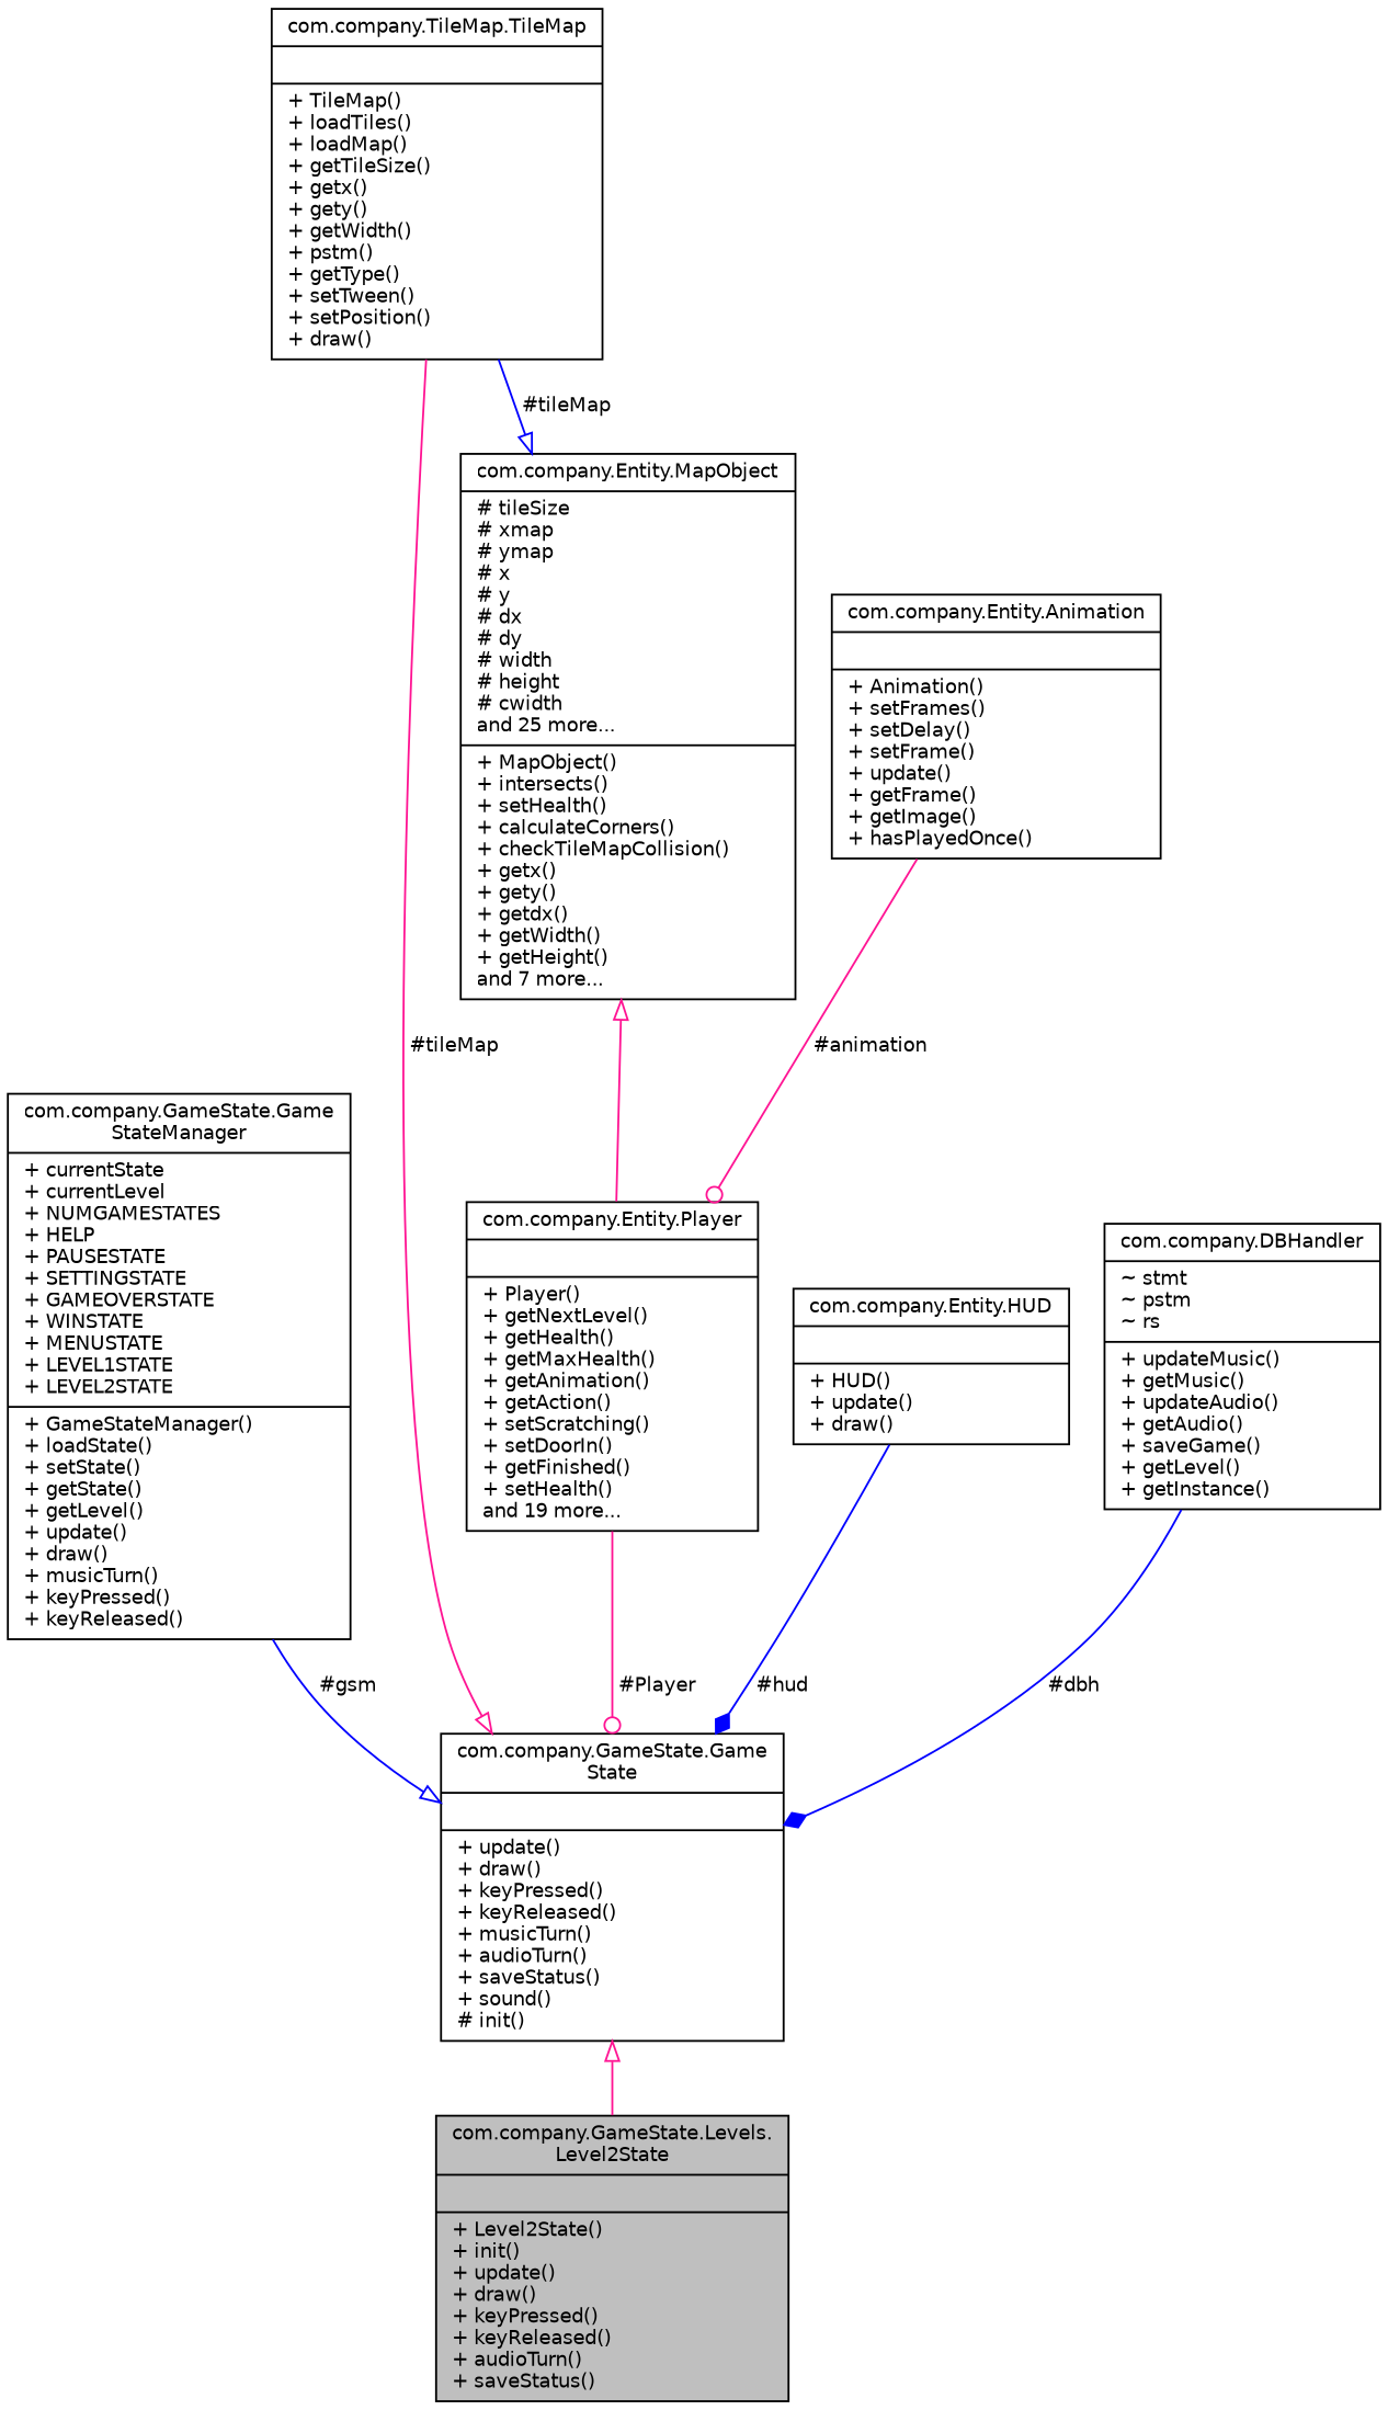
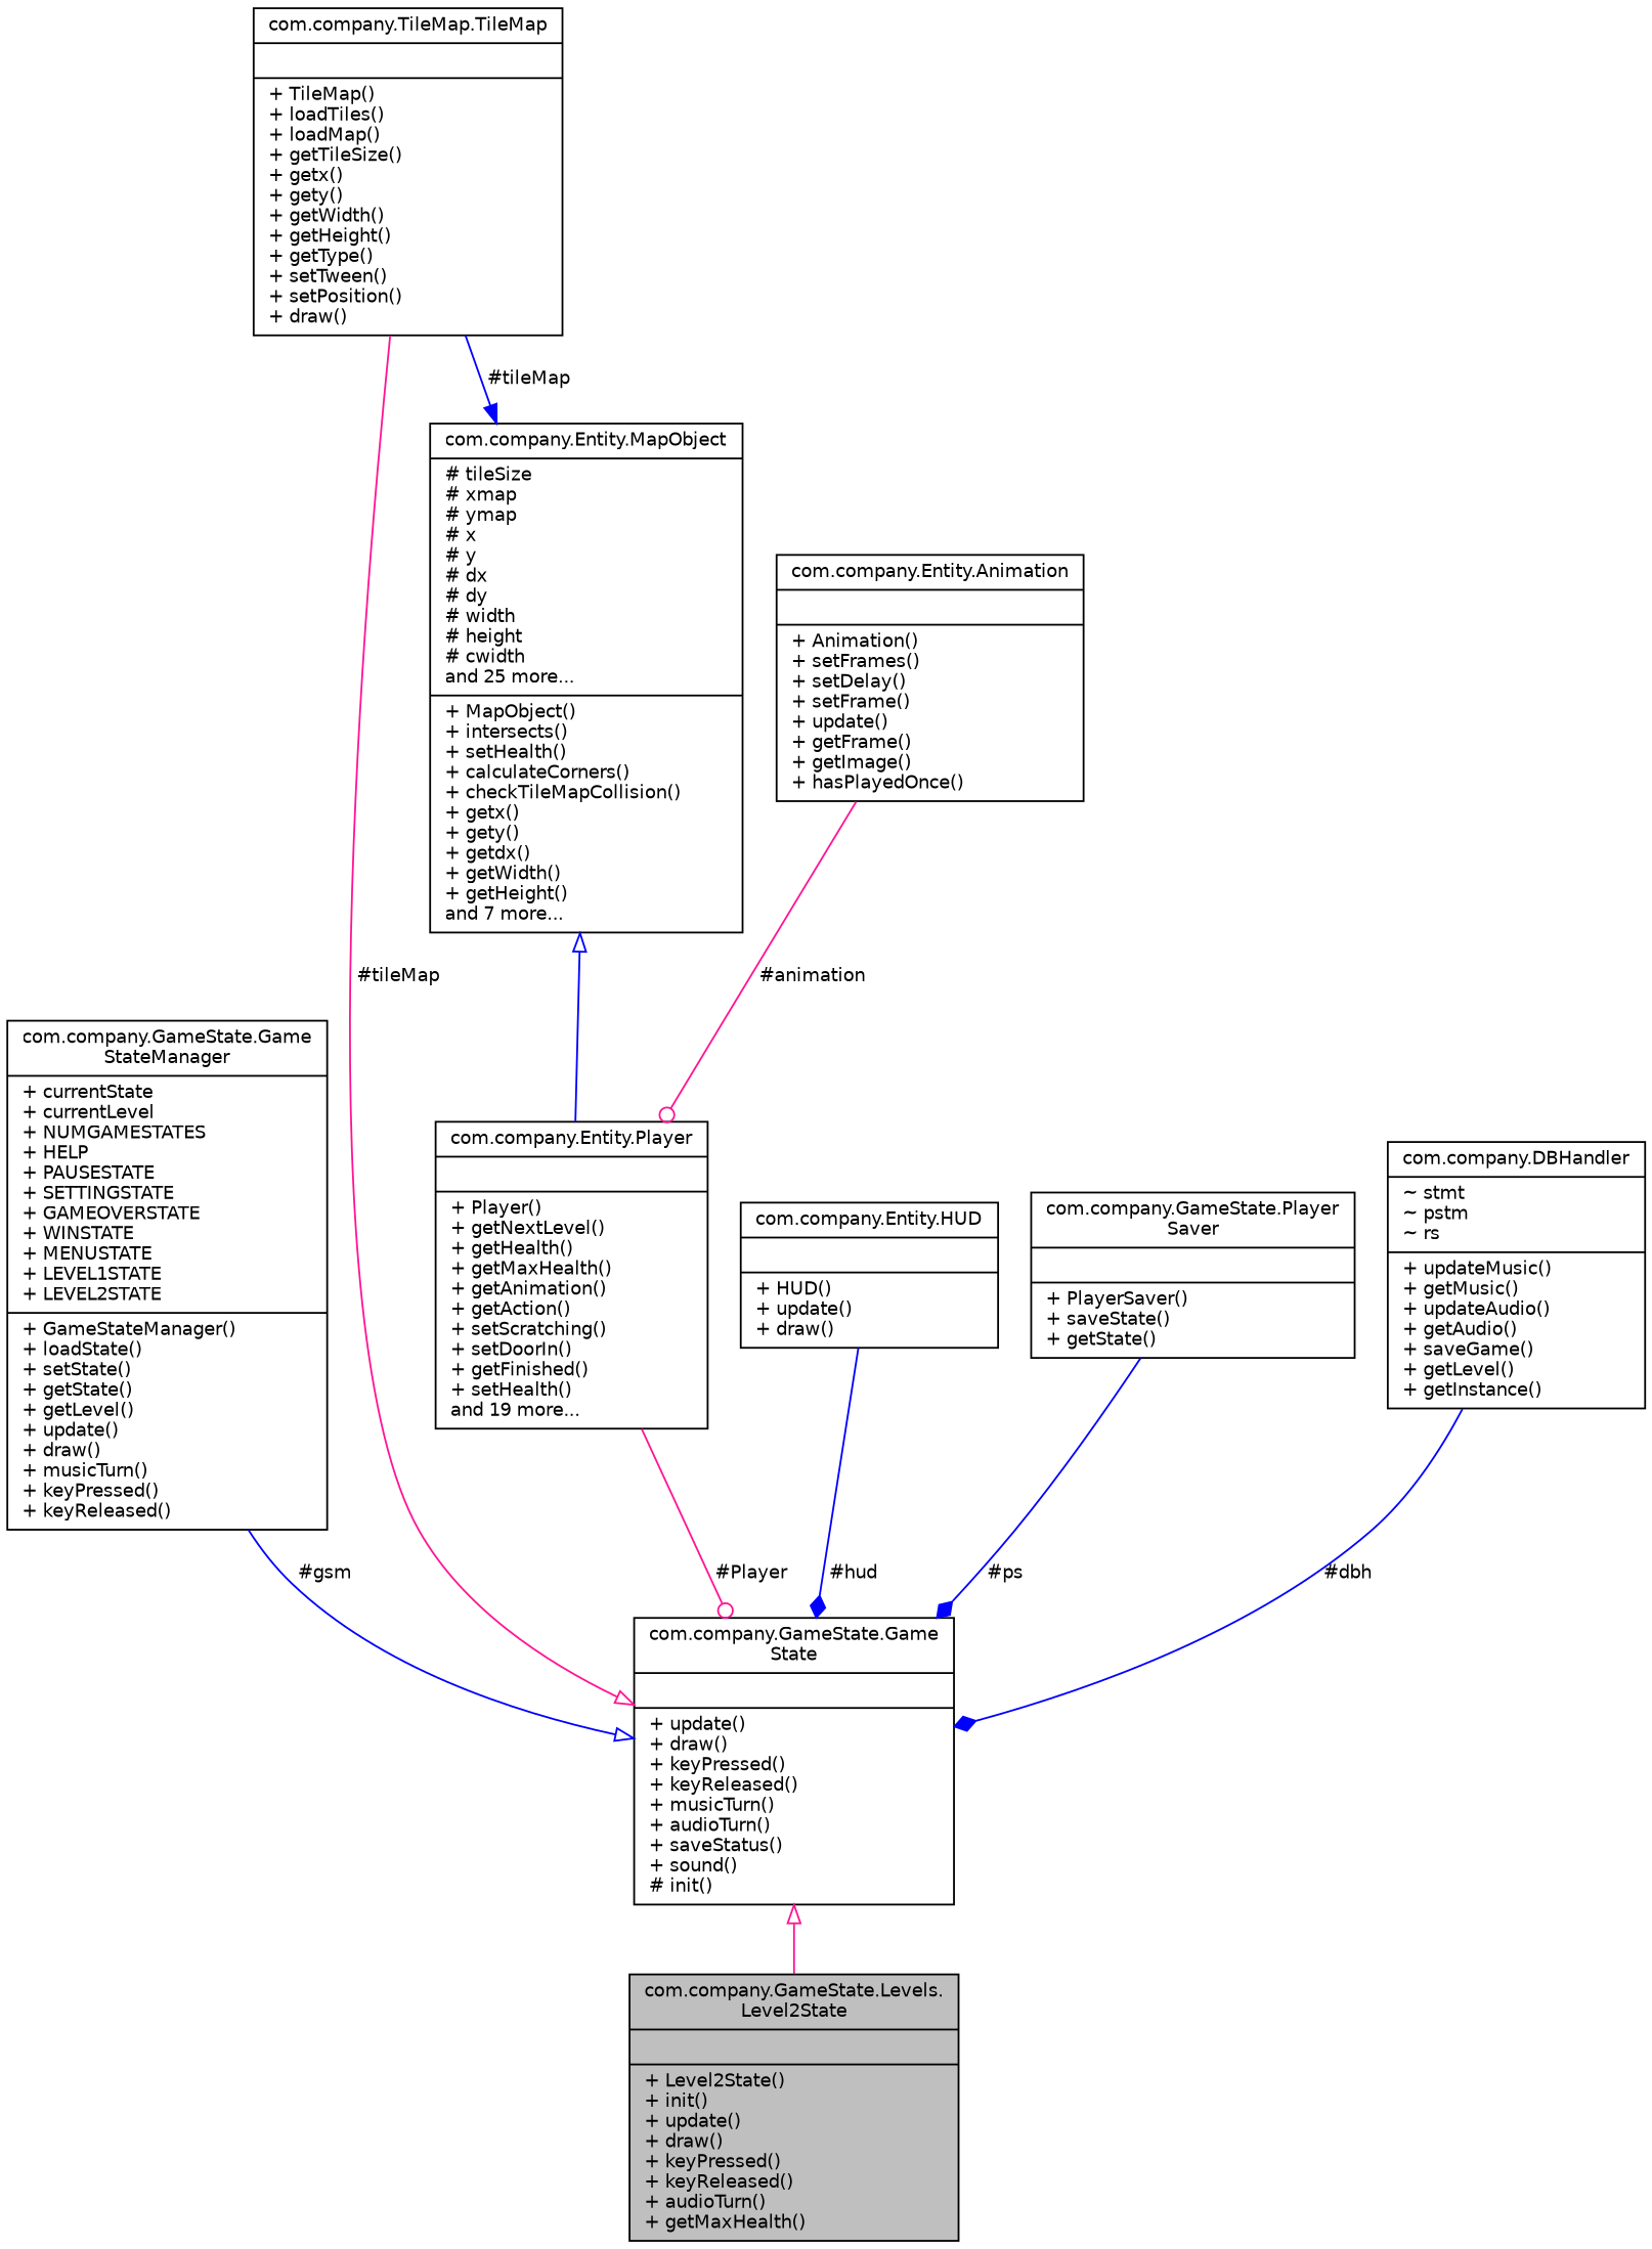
  digraph {
    node [color=black fillcolor=white fontname=Helvetica fontsize=10 shape=record style=filled]
    edge [color=blue fontname=Helvetica fontsize=10 labelfontname=Helvetica labelfontsize=10 style=solid arrowhead=onormal]
-   n1 [fillcolor=grey75 fontcolor=black height=0.2 label="{com.company.GameState.Levels.\lLevel2State\n||+ Level2State()\l+ init()\l+ update()\l+ draw()\l+ keyPressed()\l+ keyReleased()\l+ audioTurn()\l+ saveStatus()\l}" width=0.4]
+   n1 [fillcolor=grey75 fontcolor=black height=0.2 label="{com.company.GameState.Levels.\lLevel2State\n||+ Level2State()\l+ init()\l+ update()\l+ draw()\l+ keyPressed()\l+ keyReleased()\l+ audioTurn()\l+ getMaxHealth()\l}" width=0.4]
    n2 [height=0.2 label="{com.company.GameState.Game\lState\n||+ update()\l+ draw()\l+ keyPressed()\l+ keyReleased()\l+ musicTurn()\l+ audioTurn()\l+ saveStatus()\l+ sound()\l# init()\l}" width=0.4]
    n3 [height=0.2 label="{com.company.GameState.Game\lStateManager\n|+ currentState\l+ currentLevel\l+ NUMGAMESTATES\l+ HELP\l+ PAUSESTATE\l+ SETTINGSTATE\l+ GAMEOVERSTATE\l+ WINSTATE\l+ MENUSTATE\l+ LEVEL1STATE\l+ LEVEL2STATE\l|+ GameStateManager()\l+ loadState()\l+ setState()\l+ getState()\l+ getLevel()\l+ update()\l+ draw()\l+ musicTurn()\l+ keyPressed()\l+ keyReleased()\l}" width=0.4]
-   n4 [height=0.2 label="{com.company.TileMap.TileMap\n||+ TileMap()\l+ loadTiles()\l+ loadMap()\l+ getTileSize()\l+ getx()\l+ gety()\l+ getWidth()\l+ pstm()\l+ getType()\l+ setTween()\l+ setPosition()\l+ draw()\l}" width=0.4]
+   n4 [height=0.2 label="{com.company.TileMap.TileMap\n||+ TileMap()\l+ loadTiles()\l+ loadMap()\l+ getTileSize()\l+ getx()\l+ gety()\l+ getWidth()\l+ getHeight()\l+ getType()\l+ setTween()\l+ setPosition()\l+ draw()\l}" width=0.4]
    n5 [height=0.2 label="{com.company.Entity.MapObject\n|# tileSize\l# xmap\l# ymap\l# x\l# y\l# dx\l# dy\l# width\l# height\l# cwidth\land 25 more...\l|+ MapObject()\l+ intersects()\l+ setHealth()\l+ calculateCorners()\l+ checkTileMapCollision()\l+ getx()\l+ gety()\l+ getdx()\l+ getWidth()\l+ getHeight()\land 7 more...\l}" width=0.4]
    n6 [height=0.2 label="{com.company.Entity.Player\n||+ Player()\l+ getNextLevel()\l+ getHealth()\l+ getMaxHealth()\l+ getAnimation()\l+ getAction()\l+ setScratching()\l+ setDoorIn()\l+ getFinished()\l+ setHealth()\land 19 more...\l}" width=0.4]
    n7 [height=0.2 label="{com.company.Entity.HUD\n||+ HUD()\l+ update()\l+ draw()\l}" width=0.4]
    n8 [height=0.2 label="{com.company.Entity.Animation\n||+ Animation()\l+ setFrames()\l+ setDelay()\l+ setFrame()\l+ update()\l+ getFrame()\l+ getImage()\l+ hasPlayedOnce()\l}" width=0.4]
+   n9 [height=0.2 label="{com.company.GameState.Player\lSaver\n||+ PlayerSaver()\l+ saveState()\l+ getState()\l}" width=0.4]
    n10 [height=0.2 label="{com.company.DBHandler\n|~ stmt\l~ pstm\l~ rs\l|+ updateMusic()\l+ getMusic()\l+ updateAudio()\l+ getAudio()\l+ saveGame()\l+ getLevel()\l+ getInstance()\l}" width=0.4]
    n2 -> n1 [arrowtail=onormal color=deeppink dir=back arrowhead=""]
    n3 -> n2 [label=" #gsm"]
    n4 -> n2 [color=deeppink label=" #tileMap"]
-   n4 -> n5 [label=" #tileMap"]
-   n5 -> n6 [arrowtail=onormal color=deeppink dir=back arrowhead=""]
+   n4 -> n5 [arrowhead=normal label=" #tileMap"]
+   n5 -> n6 [arrowtail=onormal dir=back arrowhead=""]
    n6 -> n2 [arrowhead=odot color=deeppink label=" #Player"]
    n7 -> n2 [arrowhead=diamond label=" #hud"]
    n8 -> n6 [arrowhead=odot color=deeppink label=" #animation"]
+   n9 -> n2 [arrowhead=diamond label=" #ps"]
    n10 -> n2 [arrowhead=diamond label=" #dbh"]
  }
